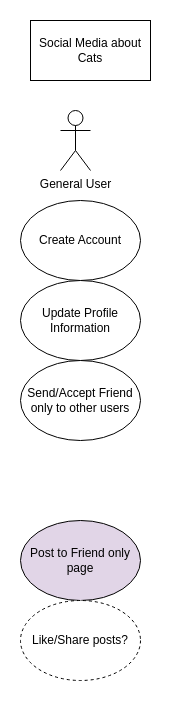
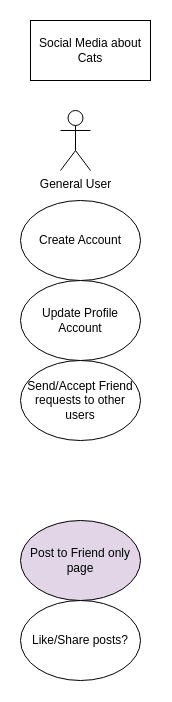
  <mxCell id="0" />
  <mxCell id="1" parent="0" />
  <mxCell id="2" value="Social Media about Cats" style="rounded=0;whiteSpace=wrap;html=1;" vertex="1" parent="1"><mxGeometry x="30" y="20" width="120" height="60" as="geometry" /></mxCell>
  <mxCell id="3" value="General User" style="shape=umlActor;verticalLabelPosition=bottom;verticalAlign=top;html=1;outlineConnect=0;" vertex="1" parent="1"><mxGeometry x="60" y="110" width="30" height="60" as="geometry" /></mxCell>
- <mxCell id="4" value="Update Profile Information" style="ellipse;whiteSpace=wrap;html=1;" vertex="1" parent="1"><mxGeometry y="280" width="120" height="80" as="geometry" x="20" /></mxCell>
+ <mxCell id="4" value="Update Profile Account" style="ellipse;whiteSpace=wrap;html=1;" vertex="1" parent="1"><mxGeometry y="280" width="120" height="80" as="geometry" x="20" /></mxCell>
  <mxCell id="5" value="Create Account" style="ellipse;whiteSpace=wrap;html=1;" vertex="1" parent="1"><mxGeometry y="200" width="120" height="80" as="geometry" x="20" /></mxCell>
  <mxCell id="6" value="Post to Friend only page" style="ellipse;whiteSpace=wrap;html=1;fillColor=#e1d5e7;" vertex="1" parent="1"><mxGeometry y="520" width="120" height="80" as="geometry" x="20" /></mxCell>
- <mxCell id="7" value="Send/Accept Friend only to other users" style="ellipse;whiteSpace=wrap;html=1;" vertex="1" parent="1"><mxGeometry y="360" width="120" height="80" as="geometry" x="20" /></mxCell>
- <mxCell id="8" value="Like/Share posts?" style="ellipse;whiteSpace=wrap;html=1;dashed=1;" vertex="1" parent="1"><mxGeometry y="600" width="120" height="80" as="geometry" x="20" /></mxCell>
+ <mxCell id="7" value="Send/Accept Friend requests to other users" style="ellipse;whiteSpace=wrap;html=1;" vertex="1" parent="1"><mxGeometry y="360" width="120" height="80" as="geometry" x="20" /></mxCell>
+ <mxCell id="8" value="Like/Share posts?" style="ellipse;whiteSpace=wrap;html=1;" vertex="1" parent="1"><mxGeometry y="600" width="120" height="80" as="geometry" x="20" /></mxCell>
